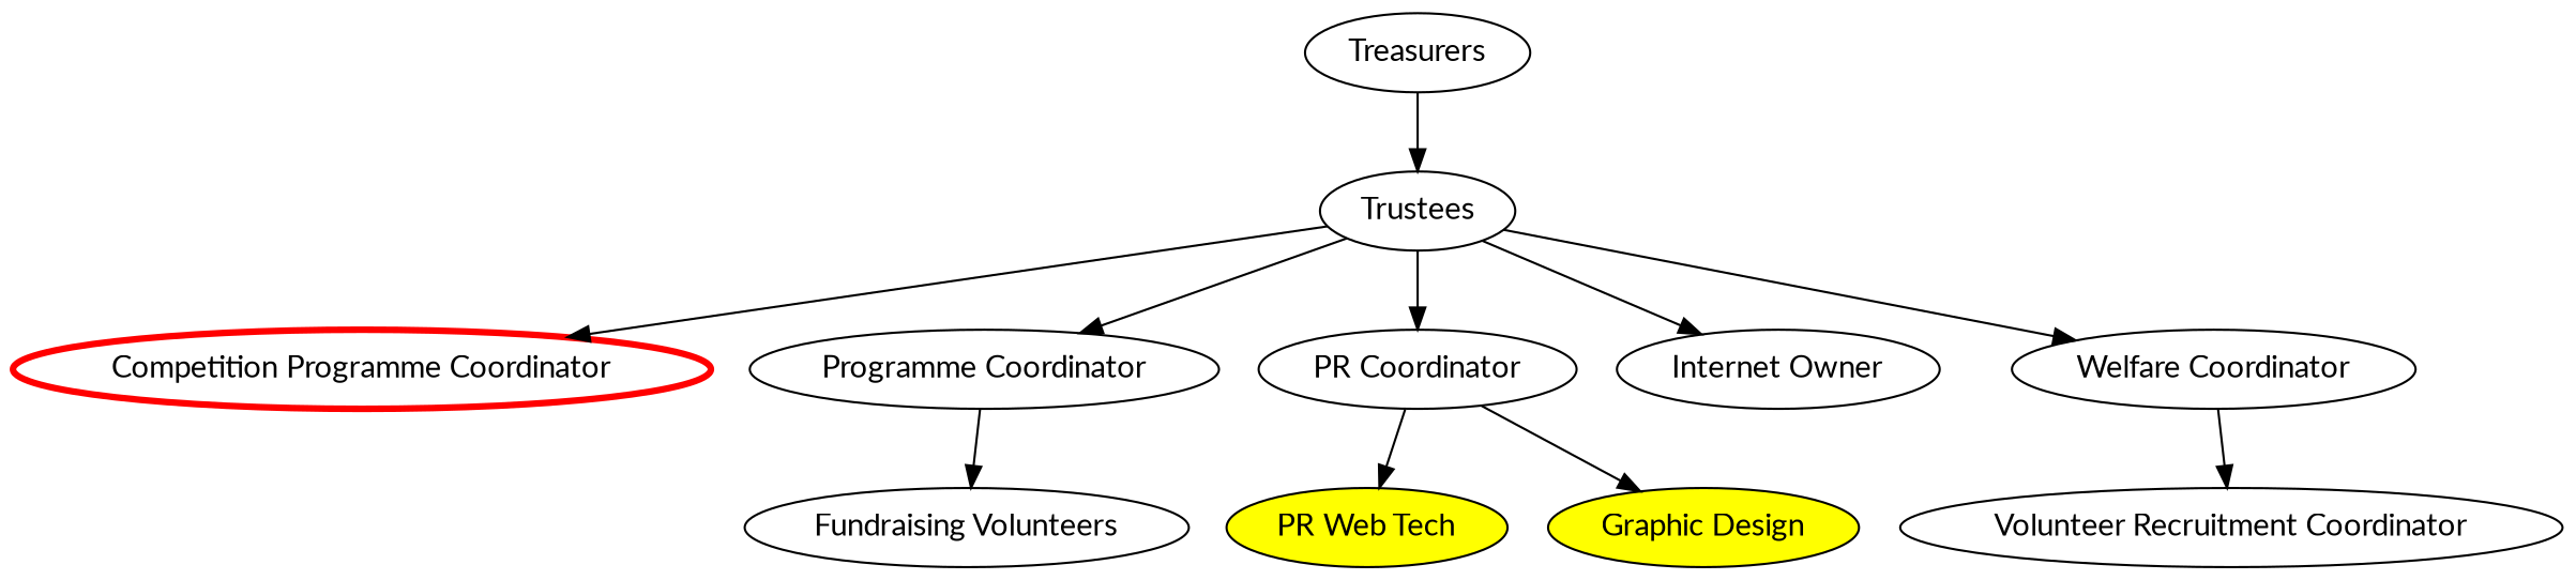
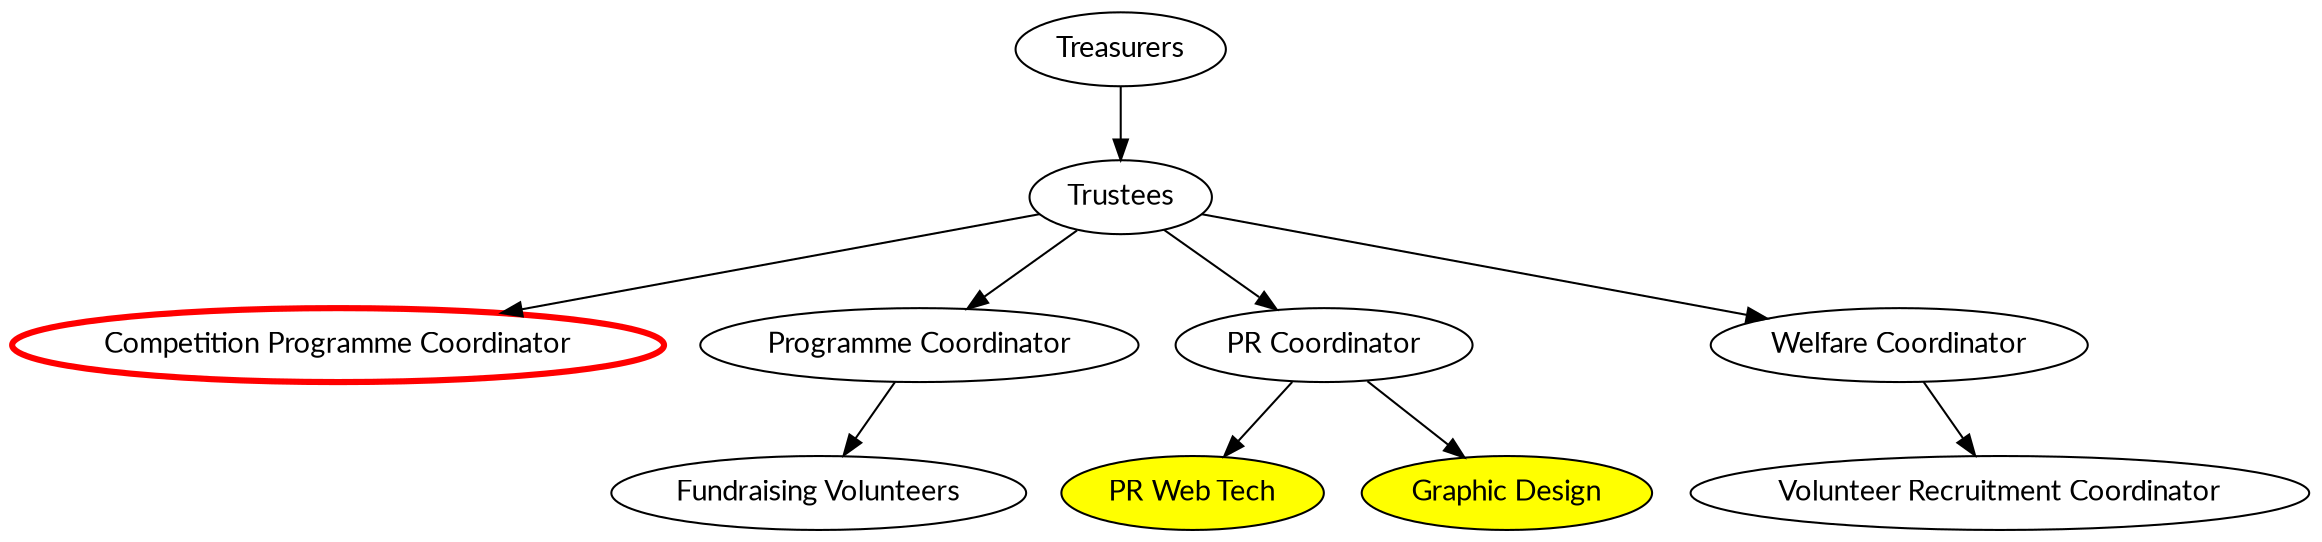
  digraph {
    fontname=Lato
    node [fontname=Lato]
    edge [fontname=Lato]
    n1 [label=Trustees]
    n2 [color=red label="Competition Programme Coordinator" penwidth=3]
    n3 [label="Programme Coordinator"]
    n4 [label="PR Coordinator"]
-   n5 [label="Internet Owner"]
    n6 [label="Welfare Coordinator"]
    n7 [label="Fundraising Volunteers"]
    n8 [label=Treasurers]
    n9 [fillcolor=yellow label="PR Web Tech" style=filled]
    n10 [fillcolor=yellow label="Graphic Design" style=filled]
    n11 [label="Volunteer Recruitment Coordinator"]
    n1 -> n2
    n1 -> n3
    n1 -> n4
-   n1 -> n5
    n1 -> n6
    n3 -> n7
    n4 -> n9
    n4 -> n10
    n6 -> n11
    n8 -> n1
  }
